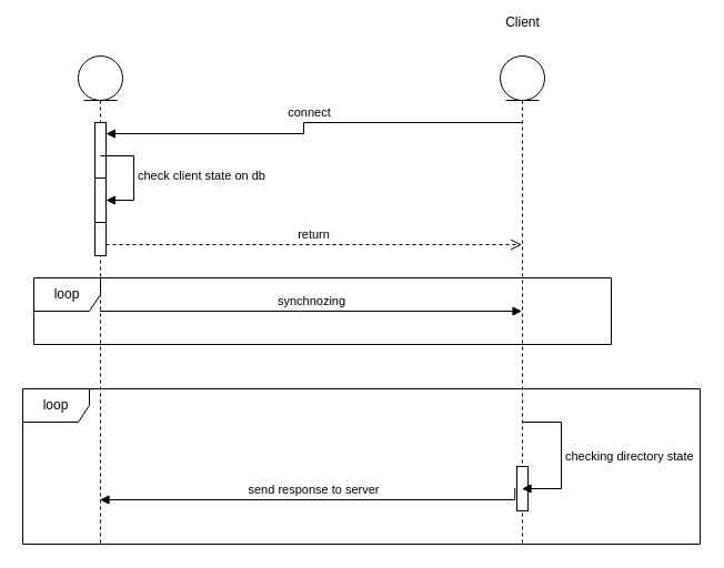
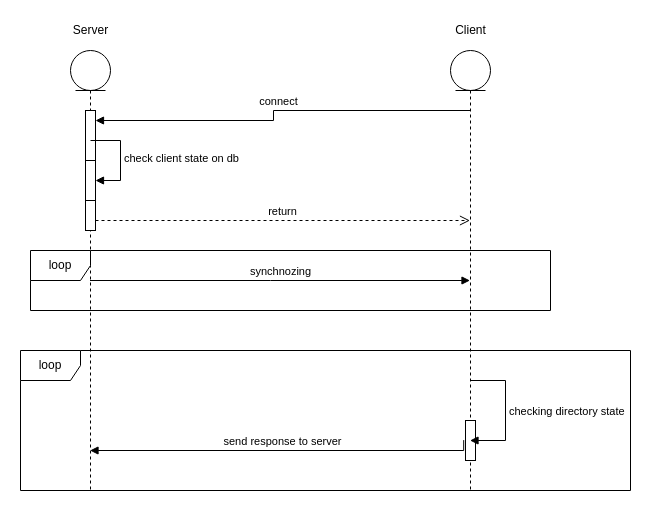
  <mxCell id="0" />
  <mxCell id="1" parent="0" />
  <mxCell id="2" value="" style="shape=umlLifeline;participant=umlEntity;perimeter=lifelinePerimeter;whiteSpace=wrap;html=1;container=1;collapsible=0;recursiveResize=0;verticalAlign=top;spacingTop=36;outlineConnect=0;" parent="1" vertex="1"><mxGeometry x="450" y="50" width="40" height="440" as="geometry" /></mxCell>
  <mxCell id="3" value="" style="html=1;points=[];perimeter=orthogonalPerimeter;" parent="2" vertex="1"><mxGeometry x="15" y="370" width="10" height="40" as="geometry" /></mxCell>
  <mxCell id="4" value="" style="shape=umlLifeline;participant=umlEntity;perimeter=lifelinePerimeter;whiteSpace=wrap;html=1;container=1;collapsible=0;recursiveResize=0;verticalAlign=top;spacingTop=36;outlineConnect=0;" parent="1" vertex="1"><mxGeometry x="70" y="50" width="40" height="440" as="geometry" /></mxCell>
  <mxCell id="5" value="" style="html=1;points=[];perimeter=orthogonalPerimeter;" parent="4" vertex="1"><mxGeometry x="15" y="60" width="10" height="120" as="geometry" /></mxCell>
  <mxCell id="6" value="" style="html=1;points=[];perimeter=orthogonalPerimeter;" parent="4" vertex="1"><mxGeometry x="15" y="110" width="10" height="40" as="geometry" /></mxCell>
  <mxCell id="7" value="check client state on db" style="edgeStyle=orthogonalEdgeStyle;html=1;align=left;spacingLeft=2;endArrow=block;rounded=0;" parent="4" target="6" edge="1"><mxGeometry relative="1" as="geometry"><mxPoint x="20" y="90" as="sourcePoint" /><Array as="points"><mxPoint x="50" y="90" /><mxPoint x="50" y="130" /></Array></mxGeometry></mxCell>
- <mxCell id="8" value="Client" style="text;html=1;align=center;verticalAlign=middle;resizable=0;points=[];autosize=1;strokeColor=none;fillColor=none;" parent="1" vertex="1"><mxGeometry x="445" y="10" width="50" height="20" as="geometry" /></mxCell>
+ <mxCell id="8" value="Client" style="text;html=1;align=center;verticalAlign=middle;resizable=0;points=[];autosize=1;strokeColor=none;fillColor=none;" parent="1" vertex="1"><mxGeometry x="445" y="20" width="50" height="20" as="geometry" /></mxCell>
+ <mxCell id="9" value="Server" style="text;html=1;align=center;verticalAlign=middle;resizable=0;points=[];autosize=1;strokeColor=none;fillColor=none;" parent="1" vertex="1"><mxGeometry x="65" y="20" width="50" height="20" as="geometry" /></mxCell>
  <mxCell id="10" value="connect" style="html=1;verticalAlign=bottom;endArrow=block;rounded=0;edgeStyle=orthogonalEdgeStyle;" parent="1" source="2" target="5" edge="1"><mxGeometry relative="1" as="geometry"><mxPoint x="350" y="170" as="sourcePoint" /><Array as="points"><mxPoint x="273" y="110" /><mxPoint x="273" y="120" /></Array></mxGeometry></mxCell>
  <mxCell id="11" value="return" style="html=1;verticalAlign=bottom;endArrow=open;dashed=1;endSize=8;rounded=0;edgeStyle=orthogonalEdgeStyle;" parent="1" source="5" target="2" edge="1"><mxGeometry relative="1" as="geometry"><mxPoint x="170" y="246" as="targetPoint" /><Array as="points"><mxPoint x="170" y="220" /><mxPoint x="170" y="220" /></Array></mxGeometry></mxCell>
  <mxCell id="12" value="loop" style="shape=umlFrame;whiteSpace=wrap;html=1;" parent="1" vertex="1"><mxGeometry x="30" y="250" width="520" height="60" as="geometry" /></mxCell>
  <mxCell id="13" value="send response to server" style="html=1;verticalAlign=bottom;endArrow=block;rounded=0;edgeStyle=orthogonalEdgeStyle;exitX=-0.179;exitY=0.49;exitDx=0;exitDy=0;exitPerimeter=0;" parent="1" source="3" target="4" edge="1"><mxGeometry width="80" relative="1" as="geometry"><mxPoint x="240" y="210" as="sourcePoint" /><mxPoint x="320" y="210" as="targetPoint" /><Array as="points"><mxPoint x="463" y="450" /></Array></mxGeometry></mxCell>
  <mxCell id="14" value="checking directory state" style="edgeStyle=orthogonalEdgeStyle;html=1;align=left;spacingLeft=2;endArrow=block;rounded=0;" parent="1" source="2" target="2" edge="1"><mxGeometry relative="1" as="geometry"><mxPoint x="475" y="240" as="sourcePoint" /><Array as="points"><mxPoint x="505" y="380" /><mxPoint x="505" y="440" /></Array></mxGeometry></mxCell>
  <mxCell id="15" value="synchnozing" style="html=1;verticalAlign=bottom;endArrow=block;rounded=0;edgeStyle=orthogonalEdgeStyle;" parent="1" source="4" target="2" edge="1"><mxGeometry width="80" relative="1" as="geometry"><mxPoint x="240" y="370" as="sourcePoint" /><mxPoint x="320" y="370" as="targetPoint" /><Array as="points"><mxPoint x="270" y="280" /><mxPoint x="270" y="280" /></Array></mxGeometry></mxCell>
  <mxCell id="16" value="loop" style="shape=umlFrame;whiteSpace=wrap;html=1;" parent="1" vertex="1"><mxGeometry x="20" y="350" width="610" height="140" as="geometry" /></mxCell>
